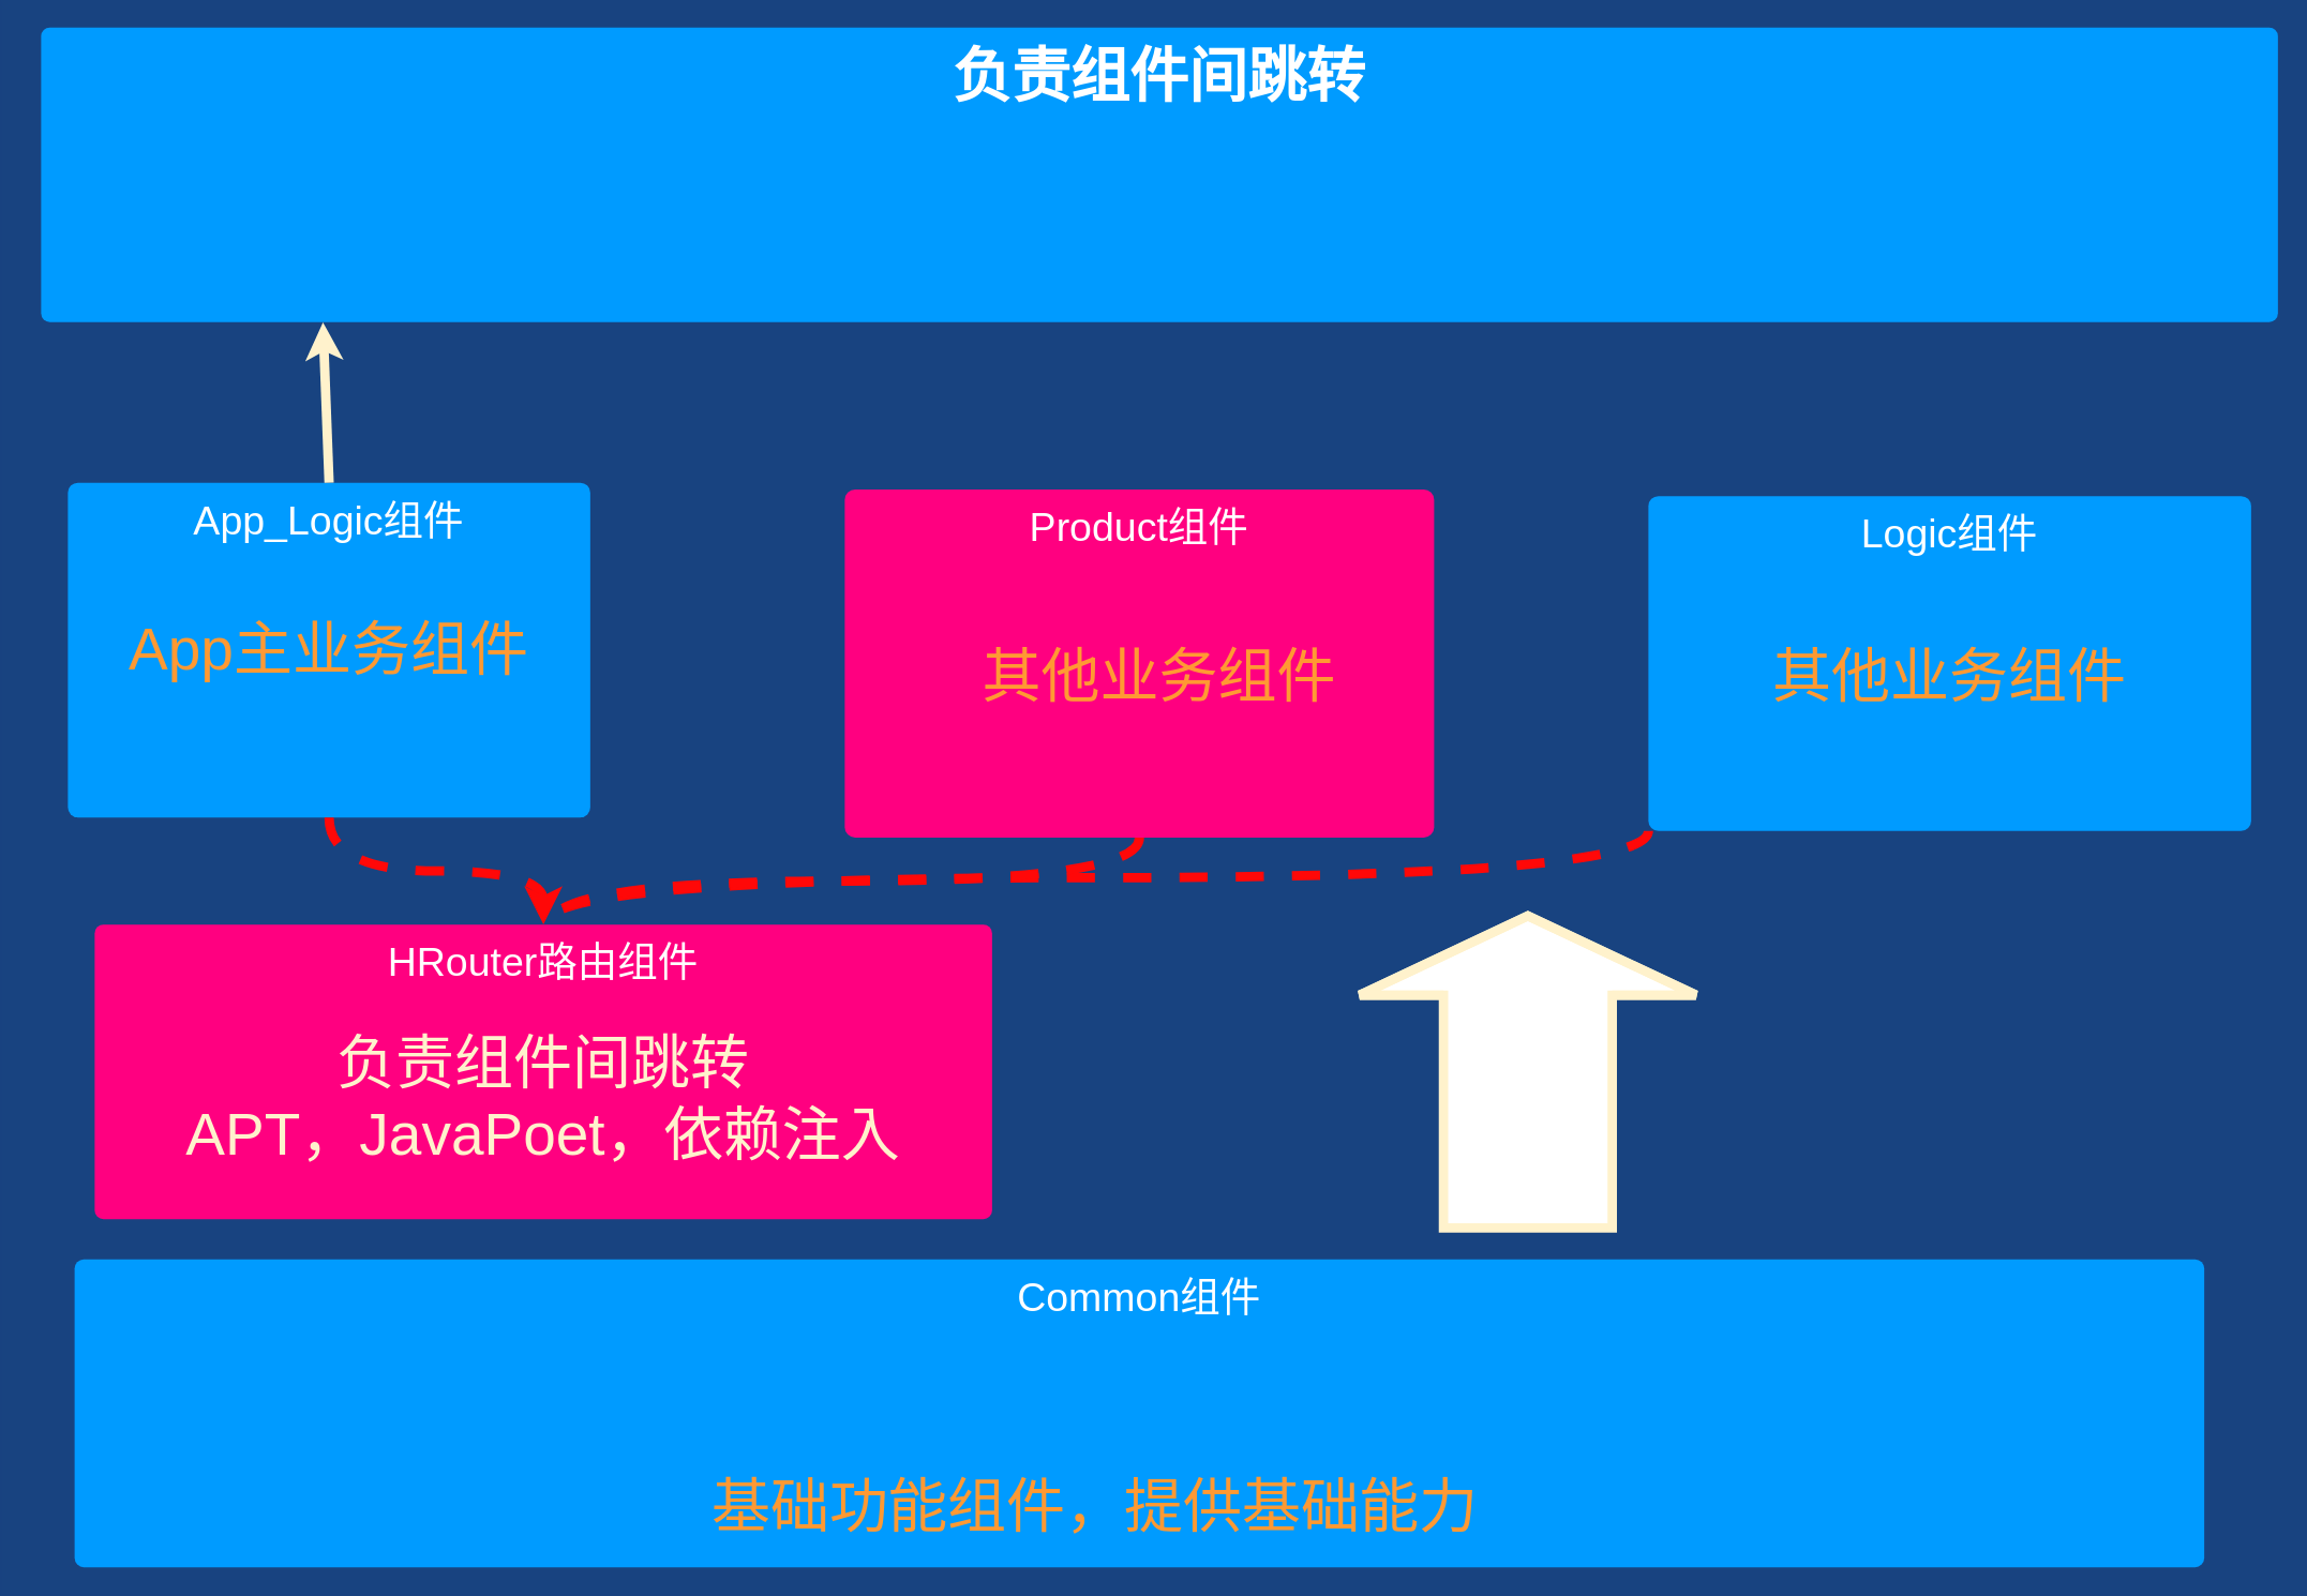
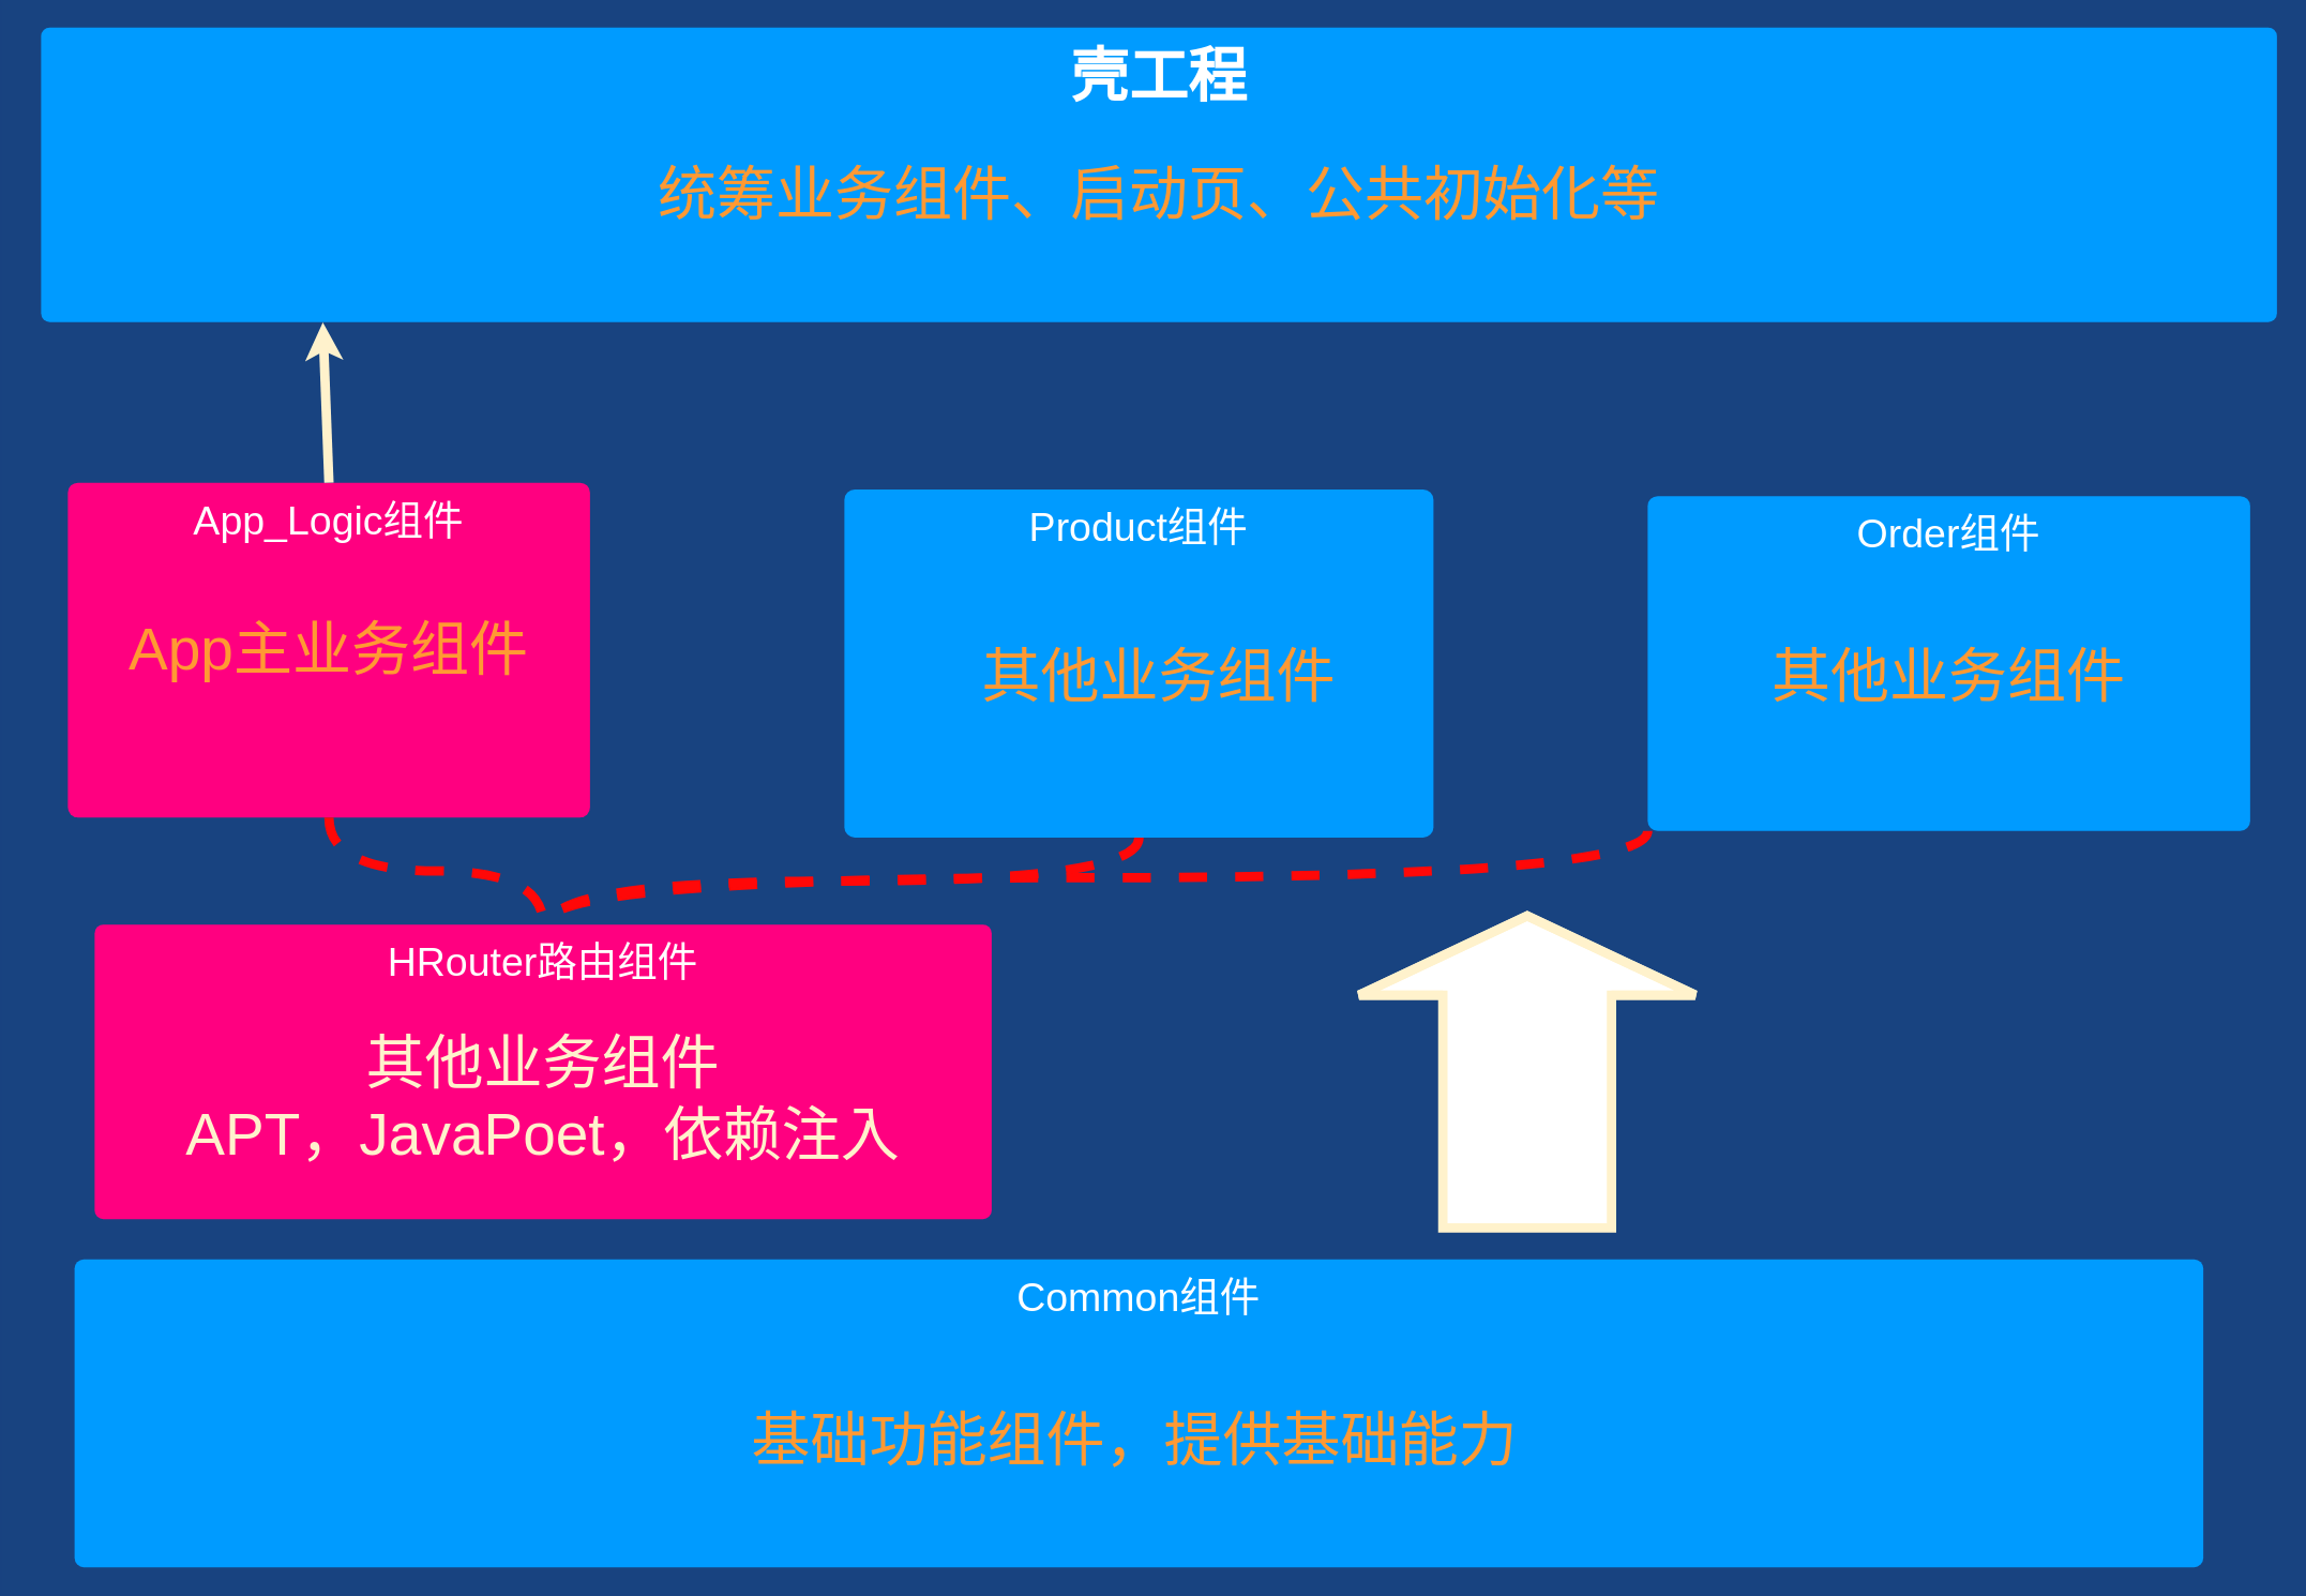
  <mxCell id="0" style=";html=1;" />
  <mxCell id="1" style=";html=1;" parent="0" />
- <mxCell id="2" value="负责组件间跳转" style="whiteSpace=wrap;html=1;rounded=1;shadow=0;strokeColor=none;strokeWidth=2;fillColor=#009BFF;fontSize=44;fontColor=#FFFFFF;align=center;arcSize=3;verticalAlign=top;spacingTop=4;fontStyle=1" parent="1" vertex="1"><mxGeometry x="30" y="20" width="1670" height="220" as="geometry" /></mxCell>
- <mxCell id="3" value="App_Logic组件" style="whiteSpace=wrap;html=1;rounded=1;shadow=0;strokeColor=none;strokeWidth=2;fillColor=#009BFF;fontSize=30;fontColor=#FFFFFF;align=center;arcSize=3;verticalAlign=top;spacingTop=4;" vertex="1" parent="1"><mxGeometry x="50" y="360" width="390" height="250" as="geometry" /></mxCell>
- <mxCell id="4" value="Product组件" style="whiteSpace=wrap;html=1;rounded=1;shadow=0;strokeColor=none;strokeWidth=2;fillColor=#ff0080;fontSize=30;fontColor=#FFFFFF;align=center;arcSize=3;verticalAlign=top;spacingTop=4;" vertex="1" parent="1"><mxGeometry x="630" y="365" width="440" height="260" as="geometry" /></mxCell>
+ <mxCell id="2" value="壳工程" style="whiteSpace=wrap;html=1;rounded=1;shadow=0;strokeColor=none;strokeWidth=2;fillColor=#009BFF;fontSize=44;fontColor=#FFFFFF;align=center;arcSize=3;verticalAlign=top;spacingTop=4;fontStyle=1" parent="1" vertex="1"><mxGeometry x="30" y="20" width="1670" height="220" as="geometry" /></mxCell>
+ <mxCell id="3" value="App_Logic组件" style="whiteSpace=wrap;html=1;rounded=1;shadow=0;strokeColor=none;strokeWidth=2;fillColor=#ff0080;fontSize=30;fontColor=#FFFFFF;align=center;arcSize=3;verticalAlign=top;spacingTop=4;" vertex="1" parent="1"><mxGeometry x="50" y="360" width="390" height="250" as="geometry" /></mxCell>
+ <mxCell id="4" value="Product组件" style="whiteSpace=wrap;html=1;rounded=1;shadow=0;strokeColor=none;strokeWidth=2;fillColor=#009BFF;fontSize=30;fontColor=#FFFFFF;align=center;arcSize=3;verticalAlign=top;spacingTop=4;" vertex="1" parent="1"><mxGeometry x="630" y="365" width="440" height="260" as="geometry" /></mxCell>
  <mxCell id="5" style="edgeStyle=orthogonalEdgeStyle;curved=1;rounded=0;orthogonalLoop=1;jettySize=auto;html=1;exitX=0;exitY=1;exitDx=0;exitDy=0;entryX=0.5;entryY=0;entryDx=0;entryDy=0;fontSize=44;strokeColor=#FF0808;strokeWidth=7;fillColor=default;endArrow=none;endFill=0;dashed=1;" edge="1" parent="1" source="6" target="8"><mxGeometry relative="1" as="geometry" /></mxCell>
- <mxCell id="6" value="Logic组件" style="whiteSpace=wrap;html=1;rounded=1;shadow=0;strokeColor=none;strokeWidth=2;fillColor=#009BFF;fontSize=30;fontColor=#FFFFFF;align=center;arcSize=3;verticalAlign=top;spacingTop=4;" vertex="1" parent="1"><mxGeometry x="1230" y="370" width="450" height="250" as="geometry" /></mxCell>
+ <mxCell id="6" value="Order组件" style="whiteSpace=wrap;html=1;rounded=1;shadow=0;strokeColor=none;strokeWidth=2;fillColor=#009BFF;fontSize=30;fontColor=#FFFFFF;align=center;arcSize=3;verticalAlign=top;spacingTop=4;" vertex="1" parent="1"><mxGeometry x="1230" y="370" width="450" height="250" as="geometry" /></mxCell>
  <mxCell id="7" value="Common组件" style="whiteSpace=wrap;html=1;rounded=1;shadow=0;strokeColor=none;strokeWidth=2;fillColor=#009BFF;fontSize=30;fontColor=#FFFFFF;align=center;arcSize=3;verticalAlign=top;spacingTop=4;" vertex="1" parent="1"><mxGeometry x="55" y="940" width="1590" height="230" as="geometry" /></mxCell>
  <mxCell id="8" value="HRouter路由组件" style="whiteSpace=wrap;html=1;rounded=1;shadow=0;strokeColor=none;strokeWidth=2;fillColor=#FF0080;fontSize=30;fontColor=#FFFFFF;align=center;arcSize=3;verticalAlign=top;spacingTop=4;" vertex="1" parent="1"><mxGeometry x="70" y="690" width="670" height="220" as="geometry" /></mxCell>
  <mxCell id="9" value="" style="endArrow=classic;html=1;rounded=0;fontSize=44;strokeColor=#FFF2CC;strokeWidth=7;curved=1;exitX=0.5;exitY=0;exitDx=0;exitDy=0;entryX=0.126;entryY=1.001;entryDx=0;entryDy=0;entryPerimeter=0;" edge="1" parent="1" source="3" target="2"><mxGeometry width="50" height="50" relative="1" as="geometry"><mxPoint x="810" y="430" as="sourcePoint" /><mxPoint x="860" y="380" as="targetPoint" /></mxGeometry></mxCell>
  <mxCell id="10" value="" style="shape=flexArrow;endArrow=classic;html=1;rounded=0;fontSize=44;strokeColor=#FFF2CC;strokeWidth=7;curved=1;width=120;endSize=17.4;endWidth=118;fillColor=default;" edge="1" parent="1"><mxGeometry width="50" height="50" relative="1" as="geometry"><mxPoint x="1140" y="920" as="sourcePoint" /><mxPoint x="1140" y="680" as="targetPoint" /><Array as="points"><mxPoint x="1140" y="790" /></Array></mxGeometry></mxCell>
- <mxCell id="11" value="" style="endArrow=classic;dashed=1;html=1;rounded=0;fontSize=44;strokeColor=#FF0808;strokeWidth=7;fillColor=default;edgeStyle=orthogonalEdgeStyle;curved=1;" edge="1" parent="1" source="3" target="8"><mxGeometry width="50" height="50" relative="1" as="geometry"><mxPoint x="810" y="430" as="sourcePoint" /><mxPoint x="560" y="550" as="targetPoint" /><Array as="points" /></mxGeometry></mxCell>
+ <mxCell id="11" value="" style="endArrow=none;dashed=1;html=1;rounded=0;fontSize=44;strokeColor=#FF0808;strokeWidth=7;fillColor=default;edgeStyle=orthogonalEdgeStyle;curved=1;" edge="1" parent="1" source="3" target="8"><mxGeometry width="50" height="50" relative="1" as="geometry"><mxPoint x="810" y="430" as="sourcePoint" /><mxPoint x="560" y="550" as="targetPoint" /><Array as="points" /></mxGeometry></mxCell>
  <mxCell id="12" value="" style="endArrow=none;dashed=1;html=1;rounded=0;fontSize=44;strokeColor=#FF0808;strokeWidth=7;fillColor=default;curved=1;exitX=0.5;exitY=1;exitDx=0;exitDy=0;edgeStyle=orthogonalEdgeStyle;" edge="1" parent="1" source="4"><mxGeometry width="50" height="50" relative="1" as="geometry"><mxPoint x="630" y="360" as="sourcePoint" /><mxPoint x="410" y="690" as="targetPoint" /></mxGeometry></mxCell>
+ <mxCell id="13" value="统筹业务组件、启动页、公共初始化等" style="text;html=1;strokeColor=none;fillColor=none;align=center;verticalAlign=middle;whiteSpace=wrap;rounded=0;fontSize=44;fontColor=#FF9933;" vertex="1" parent="1"><mxGeometry x="425" y="130" width="880" height="30" as="geometry" /></mxCell>
  <mxCell id="14" value="App主业务组件" style="text;html=1;strokeColor=none;fillColor=none;align=center;verticalAlign=middle;whiteSpace=wrap;rounded=0;fontSize=44;fontColor=#FF9933;" vertex="1" parent="1"><mxGeometry x="20" y="460" width="450" height="50" as="geometry" /></mxCell>
  <mxCell id="15" value="其他业务组件" style="text;html=1;strokeColor=none;fillColor=none;align=center;verticalAlign=middle;whiteSpace=wrap;rounded=0;fontSize=44;fontColor=#FF9933;" vertex="1" parent="1"><mxGeometry x="550" y="490" width="630" height="30" as="geometry" /></mxCell>
  <mxCell id="16" value="其他业务组件" style="text;html=1;strokeColor=none;fillColor=none;align=center;verticalAlign=middle;whiteSpace=wrap;rounded=0;fontSize=44;fontColor=#FF9933;" vertex="1" parent="1"><mxGeometry x="1270" y="490" width="370" height="30" as="geometry" /></mxCell>
- <mxCell id="17" value="负责组件间跳转&lt;br&gt;APT，JavaPoet，依赖注入" style="text;html=1;strokeColor=none;fillColor=none;align=center;verticalAlign=middle;whiteSpace=wrap;rounded=0;fontSize=44;fontColor=#FFF2CC;" vertex="1" parent="1"><mxGeometry x="90" y="770" width="630" height="100" as="geometry" /></mxCell>
- <mxCell id="18" value="基础功能组件，提供基础能力" style="text;html=1;strokeColor=none;fillColor=none;align=center;verticalAlign=middle;whiteSpace=wrap;rounded=0;fontSize=44;fontColor=#FF9933;" vertex="1" parent="1"><mxGeometry x="377" y="1110" width="880" height="30" as="geometry" /></mxCell>
+ <mxCell id="17" value="其他业务组件&lt;br&gt;APT，JavaPoet，依赖注入" style="text;html=1;strokeColor=none;fillColor=none;align=center;verticalAlign=middle;whiteSpace=wrap;rounded=0;fontSize=44;fontColor=#FFF2CC;" vertex="1" parent="1"><mxGeometry x="90" y="770" width="630" height="100" as="geometry" /></mxCell>
+ <mxCell id="18" value="基础功能组件，提供基础能力" style="text;html=1;strokeColor=none;fillColor=none;align=center;verticalAlign=middle;whiteSpace=wrap;rounded=0;fontSize=44;fontColor=#FF9933;" vertex="1" parent="1"><mxGeometry x="407" y="1060" width="880" height="30" as="geometry" /></mxCell>
